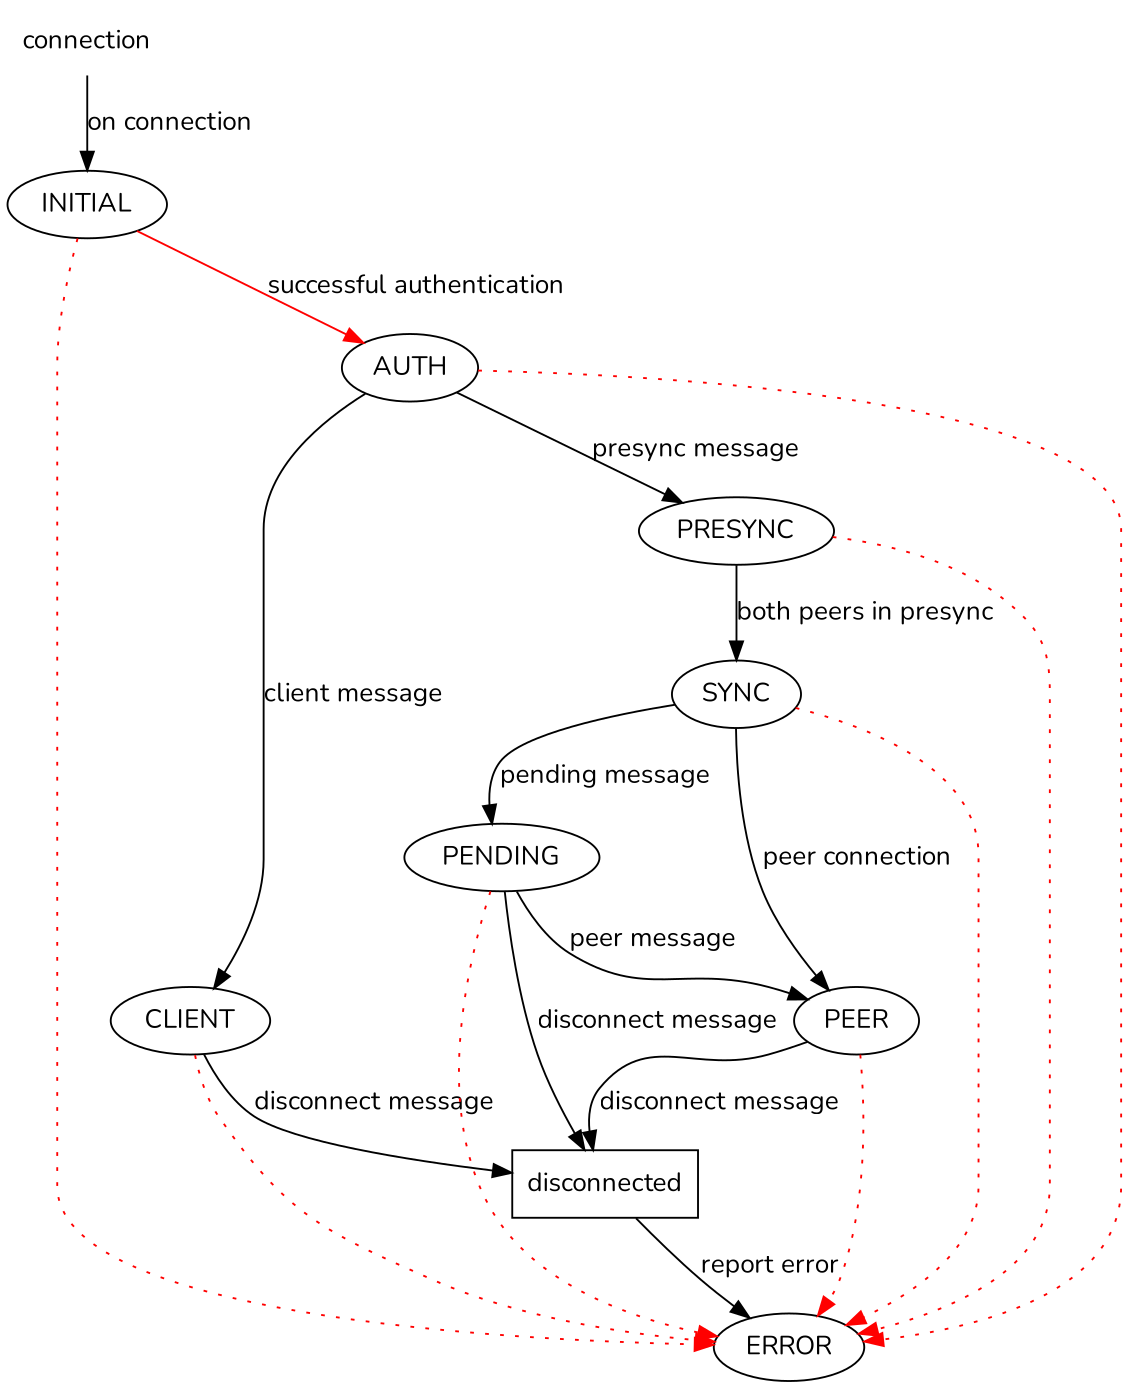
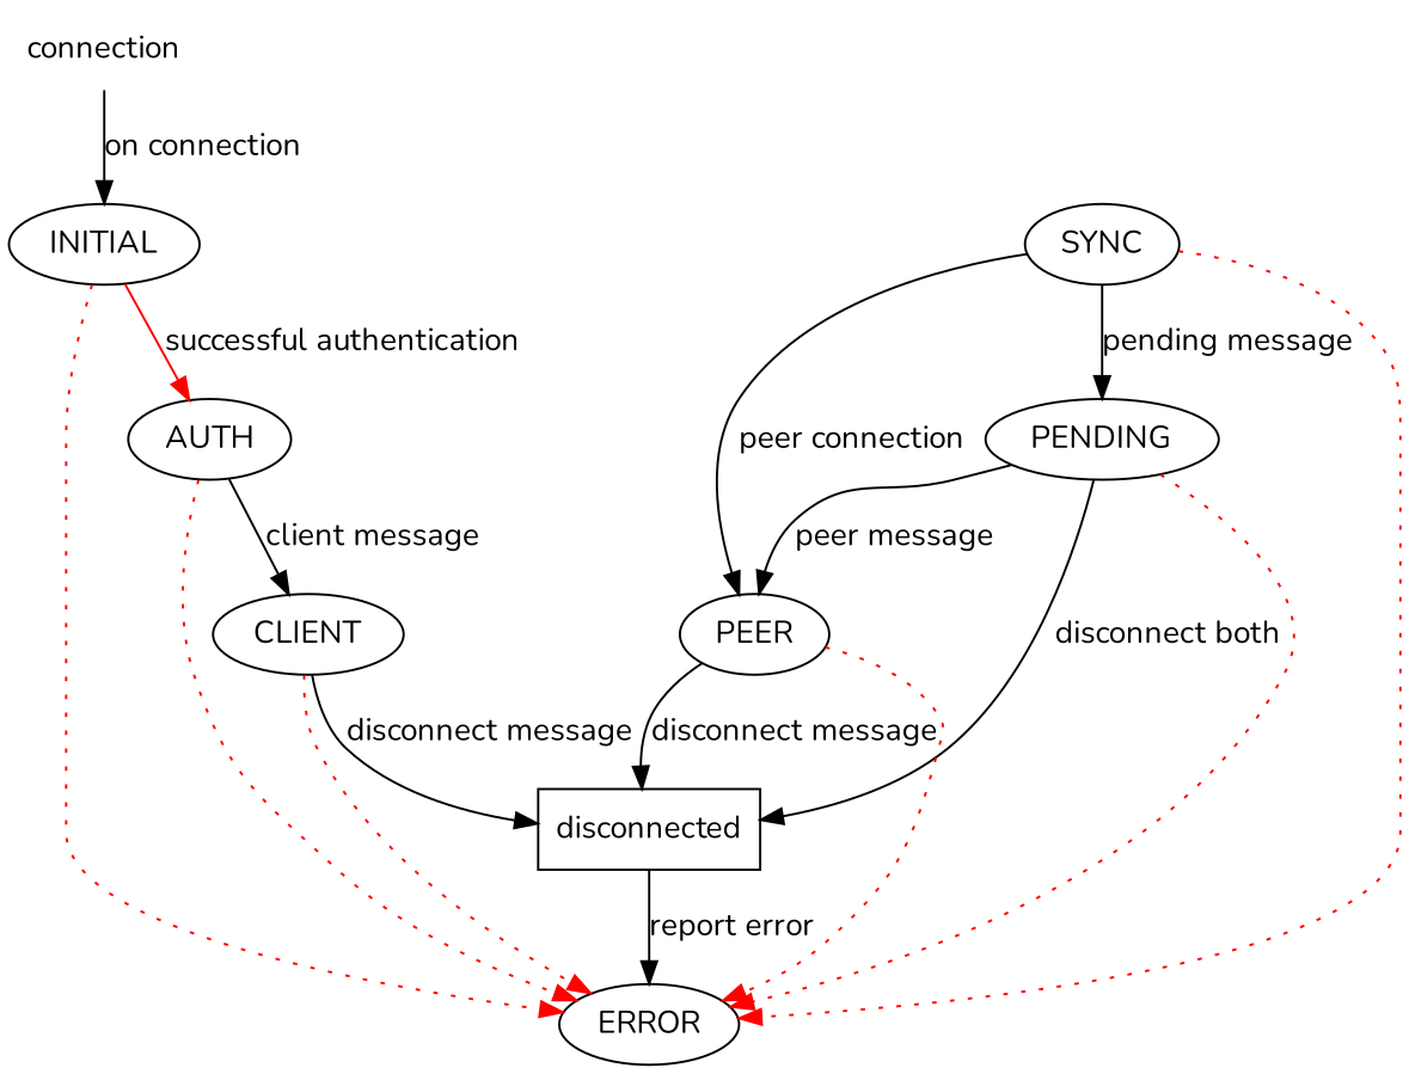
  digraph {
    fontname=Nunito
    node [fontname=Nunito]
    edge [fontname=Nunito]
    connection [shape=none]
    INITIAL
    AUTH
    ERROR
    CLIENT
-   PRESYNC
    n7 [label=disconnected shape=box]
    SYNC
    PENDING
    PEER
    connection -> INITIAL [label="on connection"]
    INITIAL -> AUTH [color=red label="successful authentication"]
    INITIAL -> ERROR [color=red style=dotted]
    AUTH -> ERROR [color=red style=dotted]
    AUTH -> CLIENT [label="client message"]
-   AUTH -> PRESYNC [label="presync message"]
    CLIENT -> ERROR [color=red style=dotted]
    CLIENT -> n7 [label="disconnect message"]
-   PRESYNC -> ERROR [color=red style=dotted]
-   PRESYNC -> SYNC [label="both peers in presync"]
    n7 -> ERROR [label="report error"]
    SYNC -> ERROR [color=red style=dotted]
    SYNC -> PENDING [label="pending message"]
    SYNC -> PEER [label="peer connection"]
    PENDING -> ERROR [color=red style=dotted]
-   PENDING -> n7 [label="disconnect message"]
+   PENDING -> n7 [label="disconnect both"]
    PENDING -> PEER [label="peer message"]
    PEER -> ERROR [color=red style=dotted]
    PEER -> n7 [label="disconnect message"]
  }
